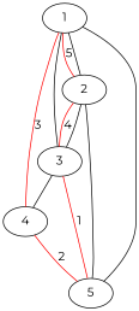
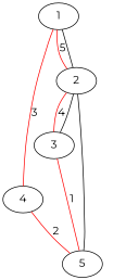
  graph {
    fontname=Montserrat
    node [fontname=Montserrat]
    edge [color=black fontname=Montserrat]
    1
    4
    2
    3
    5
    1 -- 4 [color=red label=3]
    1 -- 2
-   1 -- 3
-   1 -- 5
    4 -- 5 [color=red label=2]
    2 -- 1 [color=red label=5]
    2 -- 3
    2 -- 5
-   3 -- 4
    3 -- 2 [color=red label=4]
    3 -- 5 [color=red label=1]
  }
